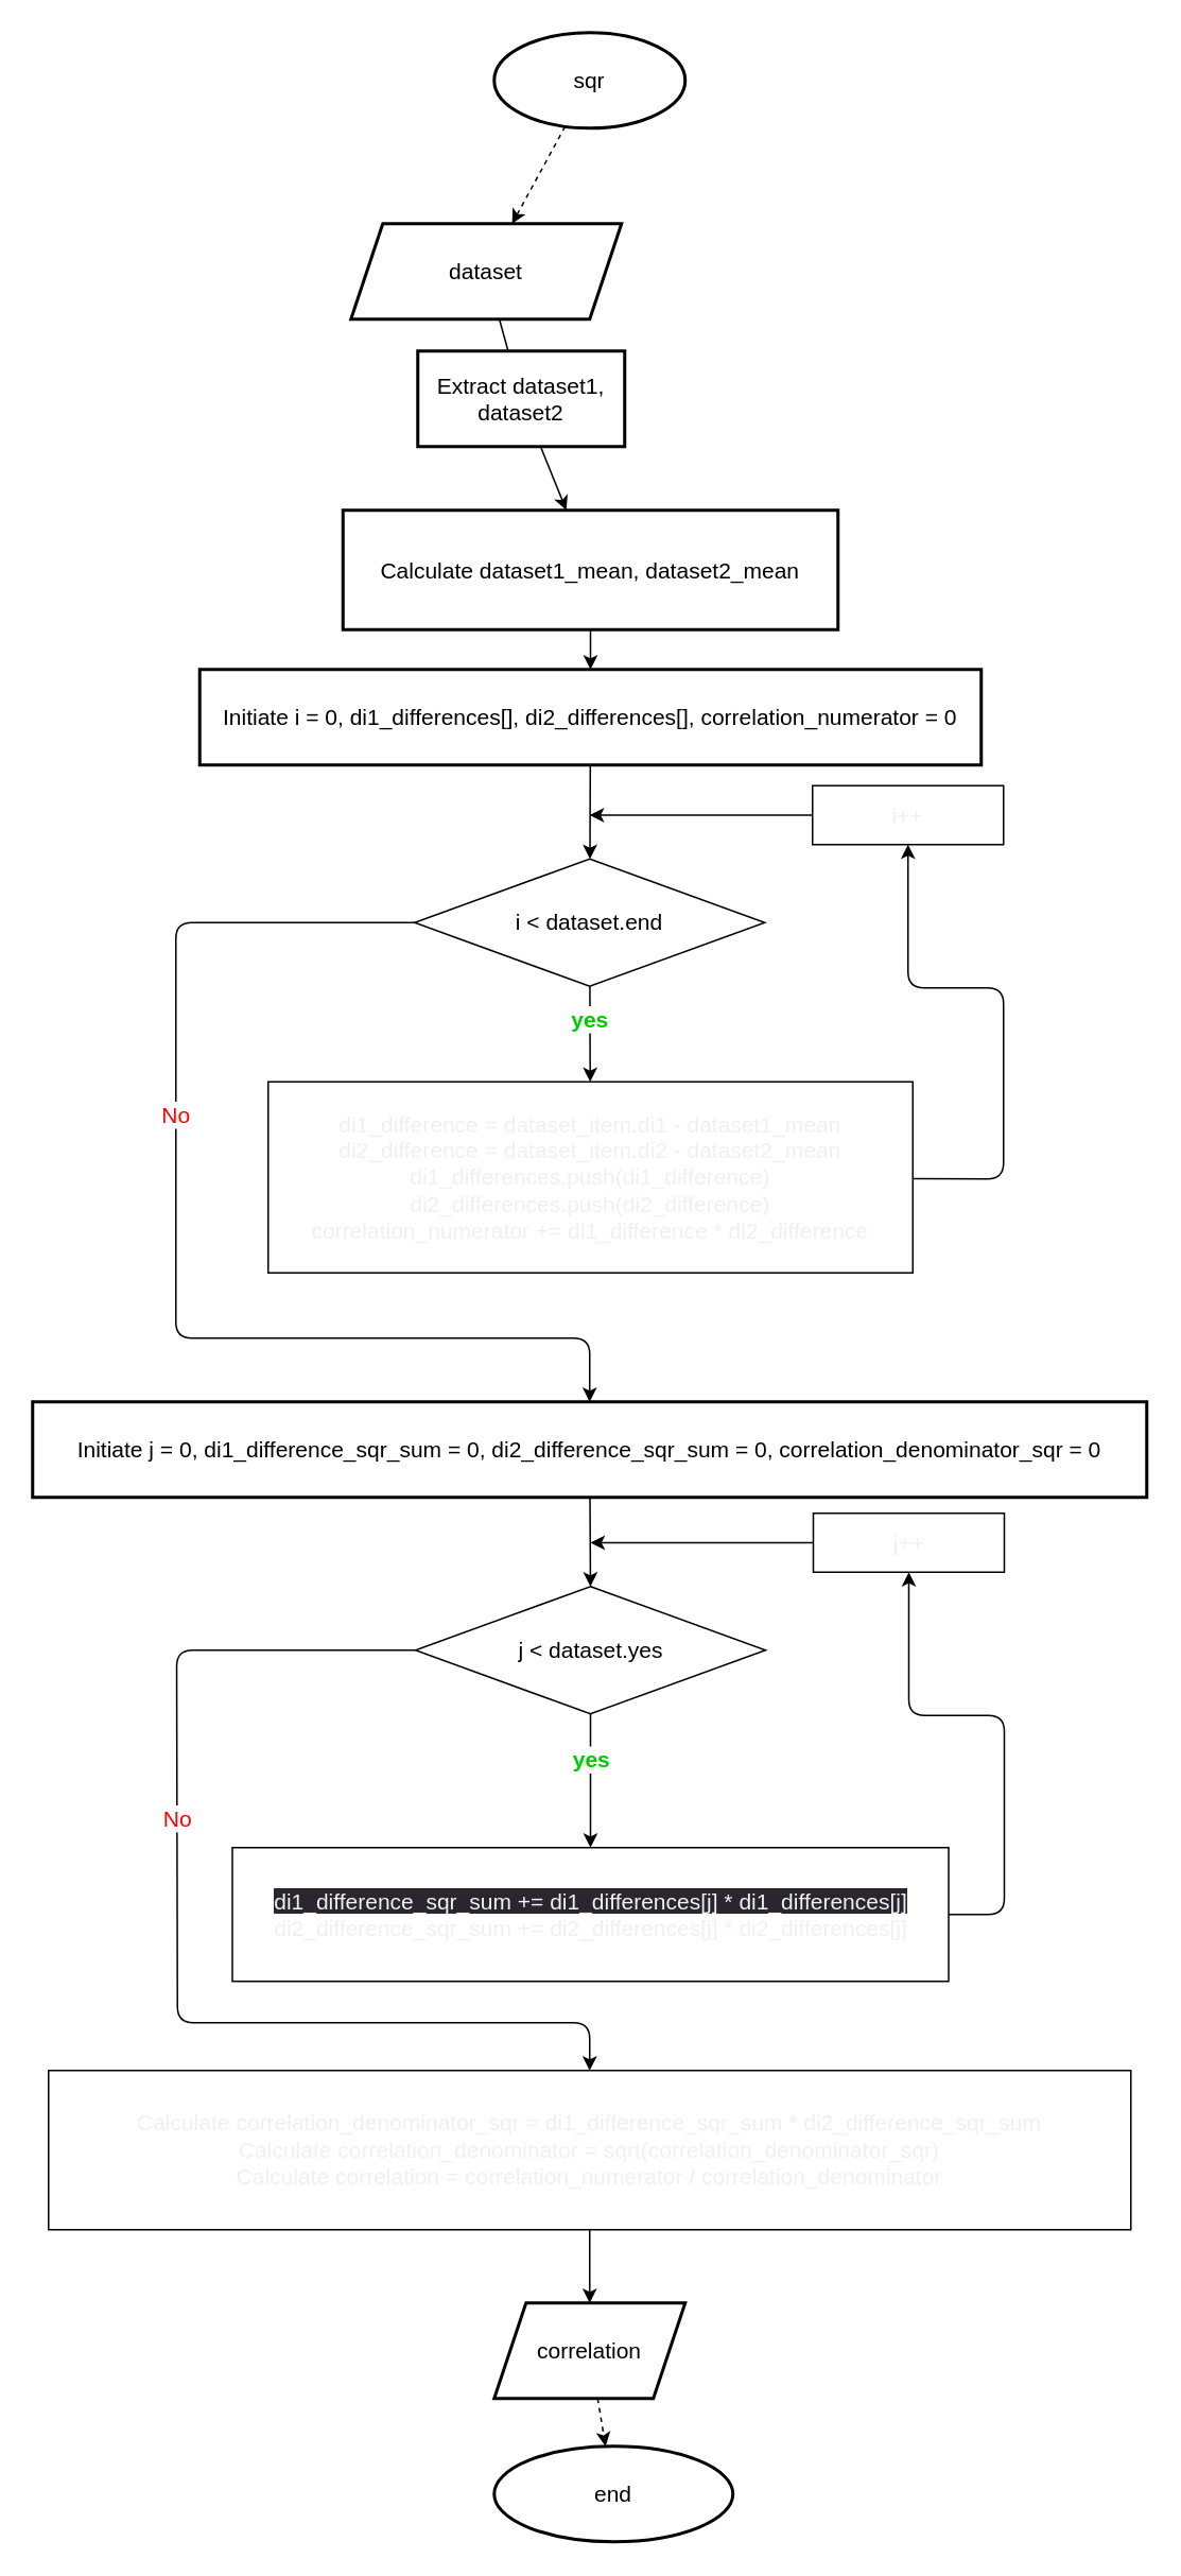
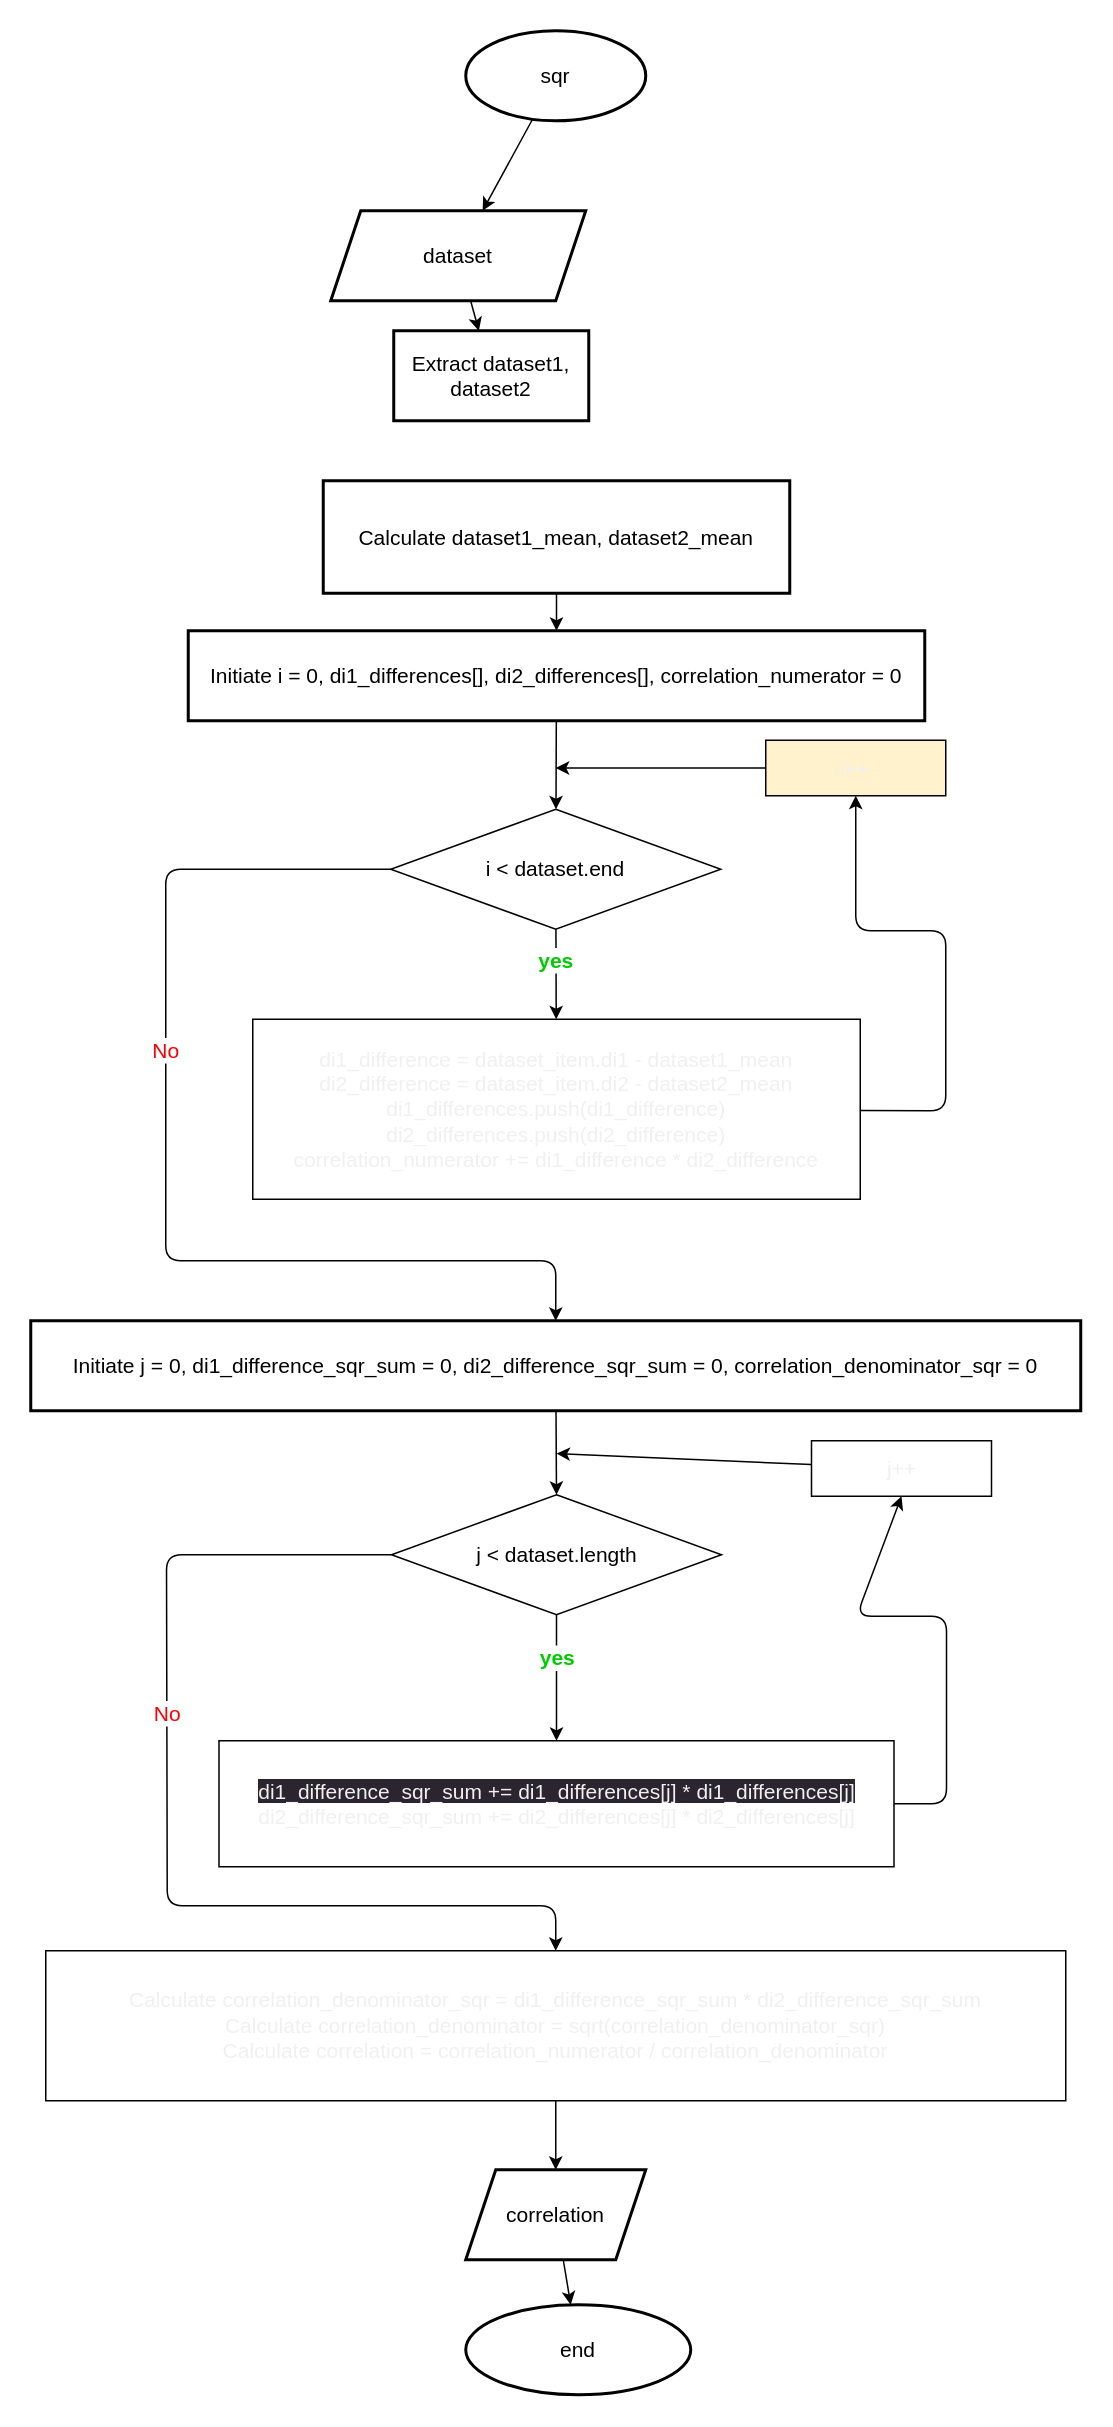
  <mxCell id="0" />
  <mxCell id="1" parent="0" />
- <mxCell id="2" value="" style="edgeStyle=none;html=1;fontSize=14;dashed=1;" parent="1" source="3" target="5" edge="1"><mxGeometry relative="1" as="geometry" /></mxCell>
+ <mxCell id="2" value="" style="edgeStyle=none;html=1;fontSize=14;" parent="1" source="3" target="5" edge="1"><mxGeometry relative="1" as="geometry" /></mxCell>
  <mxCell id="3" value="&lt;font style=&quot;font-size: 14px;&quot;&gt;sqr&lt;/font&gt;" style="ellipse;whiteSpace=wrap;html=1;strokeWidth=2;fontSize=14;" parent="1" vertex="1"><mxGeometry x="310" y="20" width="120" height="60" as="geometry" /></mxCell>
- <mxCell id="4" value="" style="edgeStyle=none;html=1;fontSize=14;endArrow=none;" parent="1" source="5" target="7" edge="1"><mxGeometry relative="1" as="geometry" /></mxCell>
+ <mxCell id="4" value="" style="edgeStyle=none;html=1;fontSize=14;" parent="1" source="5" target="7" edge="1"><mxGeometry relative="1" as="geometry" /></mxCell>
  <mxCell id="5" value="dataset" style="shape=parallelogram;perimeter=parallelogramPerimeter;whiteSpace=wrap;html=1;fixedSize=1;strokeWidth=2;fontSize=14;" parent="1" vertex="1"><mxGeometry x="220" y="140" width="170" height="60" as="geometry" /></mxCell>
- <mxCell id="6" value="" style="edgeStyle=none;html=1;fontSize=14;" parent="1" source="7" target="12" edge="1"><mxGeometry relative="1" as="geometry" /></mxCell>
  <mxCell id="7" value="Extract dataset1, dataset2" style="rounded=0;whiteSpace=wrap;html=1;strokeWidth=2;fontSize=14;" parent="1" vertex="1"><mxGeometry x="262" y="220" width="130" height="60" as="geometry" /></mxCell>
- <mxCell id="8" value="" style="edgeStyle=none;html=1;fontSize=14;dashed=1;" parent="1" source="9" target="10" edge="1"><mxGeometry relative="1" as="geometry" /></mxCell>
+ <mxCell id="8" value="" style="edgeStyle=none;html=1;fontSize=14;" parent="1" source="9" target="10" edge="1"><mxGeometry relative="1" as="geometry" /></mxCell>
  <mxCell id="9" value="correlation" style="shape=parallelogram;perimeter=parallelogramPerimeter;whiteSpace=wrap;html=1;fixedSize=1;strokeWidth=2;fontSize=14;" parent="1" vertex="1"><mxGeometry x="310" y="1446" width="120" height="60" as="geometry" /></mxCell>
  <mxCell id="10" value="&lt;font style=&quot;font-size: 14px;&quot;&gt;end&lt;/font&gt;" style="ellipse;whiteSpace=wrap;html=1;strokeWidth=2;fontSize=14;" parent="1" vertex="1"><mxGeometry x="310" y="1536" width="150" height="60" as="geometry" /></mxCell>
  <mxCell id="11" value="" style="edgeStyle=none;html=1;fontSize=14;" edge="1" parent="1" source="12" target="14"><mxGeometry relative="1" as="geometry" /></mxCell>
  <mxCell id="12" value="Calculate dataset1_mean, dataset2_mean" style="rounded=0;whiteSpace=wrap;html=1;strokeWidth=2;fontSize=14;" parent="1" vertex="1"><mxGeometry x="215" y="320" width="311" height="75" as="geometry" /></mxCell>
  <mxCell id="13" value="" style="edgeStyle=none;html=1;fontSize=14;" edge="1" parent="1" source="14" target="17"><mxGeometry relative="1" as="geometry" /></mxCell>
  <mxCell id="14" value="Initiate i = 0, di1_differences[], di2_differences[], correlation_numerator = 0" style="rounded=0;whiteSpace=wrap;html=1;strokeWidth=2;fontSize=14;" vertex="1" parent="1"><mxGeometry x="125" y="420" width="491" height="60" as="geometry" /></mxCell>
  <mxCell id="15" value="&lt;font style=&quot;font-size: 14px;&quot;&gt;&lt;b style=&quot;font-size: 14px;&quot;&gt;yes&lt;/b&gt;&lt;/font&gt;" style="edgeStyle=none;html=1;fontColor=#00CC00;fontSize=14;" edge="1" parent="1" source="17" target="19"><mxGeometry x="-0.299" relative="1" as="geometry"><mxPoint as="offset" /></mxGeometry></mxCell>
  <mxCell id="16" value="No" style="edgeStyle=none;html=1;fontSize=14;fontColor=#FF0000;entryX=0.5;entryY=0;entryDx=0;entryDy=0;" edge="1" parent="1" source="17" target="23"><mxGeometry x="-0.238" relative="1" as="geometry"><mxPoint x="500" y="850" as="targetPoint" /><Array as="points"><mxPoint x="110" y="579" /><mxPoint x="110" y="840" /><mxPoint x="370" y="840" /></Array><mxPoint as="offset" /></mxGeometry></mxCell>
  <mxCell id="17" value="i &amp;lt;&amp;nbsp;&lt;span style=&quot;font-size: 14px;&quot;&gt;dataset.end&lt;/span&gt;" style="rhombus;whiteSpace=wrap;html=1;fontSize=14;" vertex="1" parent="1"><mxGeometry x="260" y="539" width="220" height="80" as="geometry" /></mxCell>
  <mxCell id="18" style="edgeStyle=none;html=1;entryX=0.5;entryY=1;entryDx=0;entryDy=0;fontSize=14;fontColor=#FF0000;" edge="1" parent="1" source="19" target="21"><mxGeometry relative="1" as="geometry"><Array as="points"><mxPoint x="630" y="740" /><mxPoint x="630" y="620" /><mxPoint x="570" y="620" /></Array></mxGeometry></mxCell>
  <mxCell id="19" value="&lt;span style=&quot;font-size: 14px;&quot;&gt;di1_difference = dataset_item.di1 - dataset1_mean&lt;br style=&quot;font-size: 14px;&quot;&gt;&lt;/span&gt;&lt;span style=&quot;font-size: 14px;&quot;&gt;di2_difference = dataset_item.di2 - dataset2_mean&lt;/span&gt;&lt;br style=&quot;font-size: 14px;&quot;&gt;&lt;span style=&quot;font-size: 14px;&quot;&gt;di1_differences.push(&lt;/span&gt;&lt;span style=&quot;font-size: 14px;&quot;&gt;di1_difference&lt;/span&gt;)&lt;br style=&quot;font-size: 14px;&quot;&gt;&lt;span style=&quot;font-size: 14px;&quot;&gt;di2_differences.push(&lt;/span&gt;&lt;span style=&quot;font-size: 14px;&quot;&gt;di2_difference&lt;/span&gt;)&lt;br style=&quot;font-size: 14px;&quot;&gt;correlation_numerator += di1_difference * di2_difference" style="rounded=0;whiteSpace=wrap;html=1;fontSize=14;fontColor=#F0F0F0;" vertex="1" parent="1"><mxGeometry x="168" y="679" width="405" height="120" as="geometry" /></mxCell>
  <mxCell id="20" style="edgeStyle=none;html=1;fontSize=14;fontColor=#F0F0F0;" edge="1" parent="1" source="21"><mxGeometry relative="1" as="geometry"><mxPoint x="370" y="511.5" as="targetPoint" /></mxGeometry></mxCell>
- <mxCell id="21" value="i++" style="rounded=0;whiteSpace=wrap;html=1;fontSize=14;fontColor=#F0F0F0;" vertex="1" parent="1"><mxGeometry x="510" y="493" width="120" height="37" as="geometry" /></mxCell>
+ <mxCell id="21" value="i++" style="rounded=0;whiteSpace=wrap;html=1;fontSize=14;fontColor=#F0F0F0;fillColor=#fff2cc;" vertex="1" parent="1"><mxGeometry x="510" y="493" width="120" height="37" as="geometry" /></mxCell>
  <mxCell id="22" style="edgeStyle=none;html=1;entryX=0.5;entryY=0;entryDx=0;entryDy=0;fontSize=14;fontColor=#F0F0F0;" edge="1" parent="1" source="23" target="25"><mxGeometry relative="1" as="geometry" /></mxCell>
  <mxCell id="23" value="Initiate j = 0, di1_difference_sqr_sum = 0, di2_difference_sqr_sum = 0, correlation_denominator_sqr = 0" style="rounded=0;whiteSpace=wrap;html=1;strokeWidth=2;fontSize=14;" vertex="1" parent="1"><mxGeometry x="20" y="880" width="700" height="60" as="geometry" /></mxCell>
  <mxCell id="24" value="&lt;font style=&quot;font-size: 14px;&quot;&gt;&lt;b style=&quot;font-size: 14px;&quot;&gt;yes&lt;/b&gt;&lt;/font&gt;" style="edgeStyle=none;html=1;fontColor=#00CC00;fontSize=14;" edge="1" source="25" target="27" parent="1"><mxGeometry x="-0.299" relative="1" as="geometry"><mxPoint as="offset" /></mxGeometry></mxCell>
- <mxCell id="25" value="j &amp;lt;&amp;nbsp;&lt;span style=&quot;font-size: 14px;&quot;&gt;dataset.yes&lt;/span&gt;" style="rhombus;whiteSpace=wrap;html=1;fontSize=14;" vertex="1" parent="1"><mxGeometry x="260.5" y="996" width="220" height="80" as="geometry" /></mxCell>
+ <mxCell id="25" value="j &amp;lt;&amp;nbsp;&lt;span style=&quot;font-size: 14px;&quot;&gt;dataset.length&lt;/span&gt;" style="rhombus;whiteSpace=wrap;html=1;fontSize=14;" vertex="1" parent="1"><mxGeometry x="260.5" y="996" width="220" height="80" as="geometry" /></mxCell>
  <mxCell id="26" style="edgeStyle=none;html=1;entryX=0.5;entryY=1;entryDx=0;entryDy=0;fontSize=14;fontColor=#FF0000;exitX=1;exitY=0.5;exitDx=0;exitDy=0;" edge="1" source="27" target="29" parent="1"><mxGeometry relative="1" as="geometry"><mxPoint x="670.5" y="1230" as="sourcePoint" /><Array as="points"><mxPoint x="630.5" y="1202" /><mxPoint x="630.5" y="1077" /><mxPoint x="570.5" y="1077" /></Array></mxGeometry></mxCell>
  <mxCell id="27" value="&lt;span style=&quot;color: rgb(240, 240, 240); font-family: Helvetica; font-size: 14px; font-style: normal; font-variant-ligatures: normal; font-variant-caps: normal; font-weight: 400; letter-spacing: normal; orphans: 2; text-align: center; text-indent: 0px; text-transform: none; widows: 2; word-spacing: 0px; -webkit-text-stroke-width: 0px; background-color: rgb(42, 37, 47); text-decoration-thickness: initial; text-decoration-style: initial; text-decoration-color: initial; float: none; display: inline !important;&quot;&gt;di1_difference_sqr_sum&amp;nbsp;+= di1_differences[j] * di1_differences[j]&lt;br&gt;&lt;/span&gt;di2_difference_sqr_sum&amp;nbsp;+= di2_differences[j]&amp;nbsp;* di2_differences[j]" style="rounded=0;whiteSpace=wrap;html=1;fontSize=14;fontColor=#F0F0F0;" vertex="1" parent="1"><mxGeometry x="145.5" y="1160" width="450" height="84" as="geometry" /></mxCell>
  <mxCell id="28" style="edgeStyle=none;html=1;fontSize=14;fontColor=#F0F0F0;" edge="1" source="29" parent="1"><mxGeometry relative="1" as="geometry"><mxPoint x="370.5" y="968.5" as="targetPoint" /></mxGeometry></mxCell>
- <mxCell id="29" value="j++" style="rounded=0;whiteSpace=wrap;html=1;fontSize=14;fontColor=#F0F0F0;" vertex="1" parent="1"><mxGeometry x="510.5" y="950" width="120" height="37" as="geometry" /></mxCell>
+ <mxCell id="29" value="j++" style="rounded=0;whiteSpace=wrap;html=1;fontSize=14;fontColor=#F0F0F0;" vertex="1" parent="1"><mxGeometry x="540.5" y="960" width="120" height="37" as="geometry" /></mxCell>
  <mxCell id="30" value="No" style="edgeStyle=none;html=1;fontSize=14;fontColor=#FF0000;entryX=0.5;entryY=0;entryDx=0;entryDy=0;" edge="1" parent="1" target="32"><mxGeometry x="-0.238" relative="1" as="geometry"><mxPoint x="370.5" y="1333" as="targetPoint" /><mxPoint x="260.5" y="1036" as="sourcePoint" /><Array as="points"><mxPoint x="110.5" y="1036" /><mxPoint x="111" y="1270" /><mxPoint x="370" y="1270" /></Array><mxPoint as="offset" /></mxGeometry></mxCell>
  <mxCell id="31" style="edgeStyle=none;html=1;entryX=0.5;entryY=0;entryDx=0;entryDy=0;fontSize=14;fontColor=#F0F0F0;" edge="1" parent="1" source="32" target="9"><mxGeometry relative="1" as="geometry" /></mxCell>
  <mxCell id="32" value="&lt;div&gt;Calculate correlation_denominator_sqr = di1_difference_sqr_sum * di2_difference_sqr_sum&lt;/div&gt;&lt;div&gt;Calculate correlation_denominator = sqrt(correlation_denominator_sqr)&lt;/div&gt;&lt;div&gt;Calculate correlation = correlation_numerator / correlation_denominator&lt;/div&gt;" style="rounded=0;whiteSpace=wrap;html=1;fontSize=14;fontColor=#F0F0F0;" vertex="1" parent="1"><mxGeometry x="30" y="1300" width="680" height="100" as="geometry" /></mxCell>
